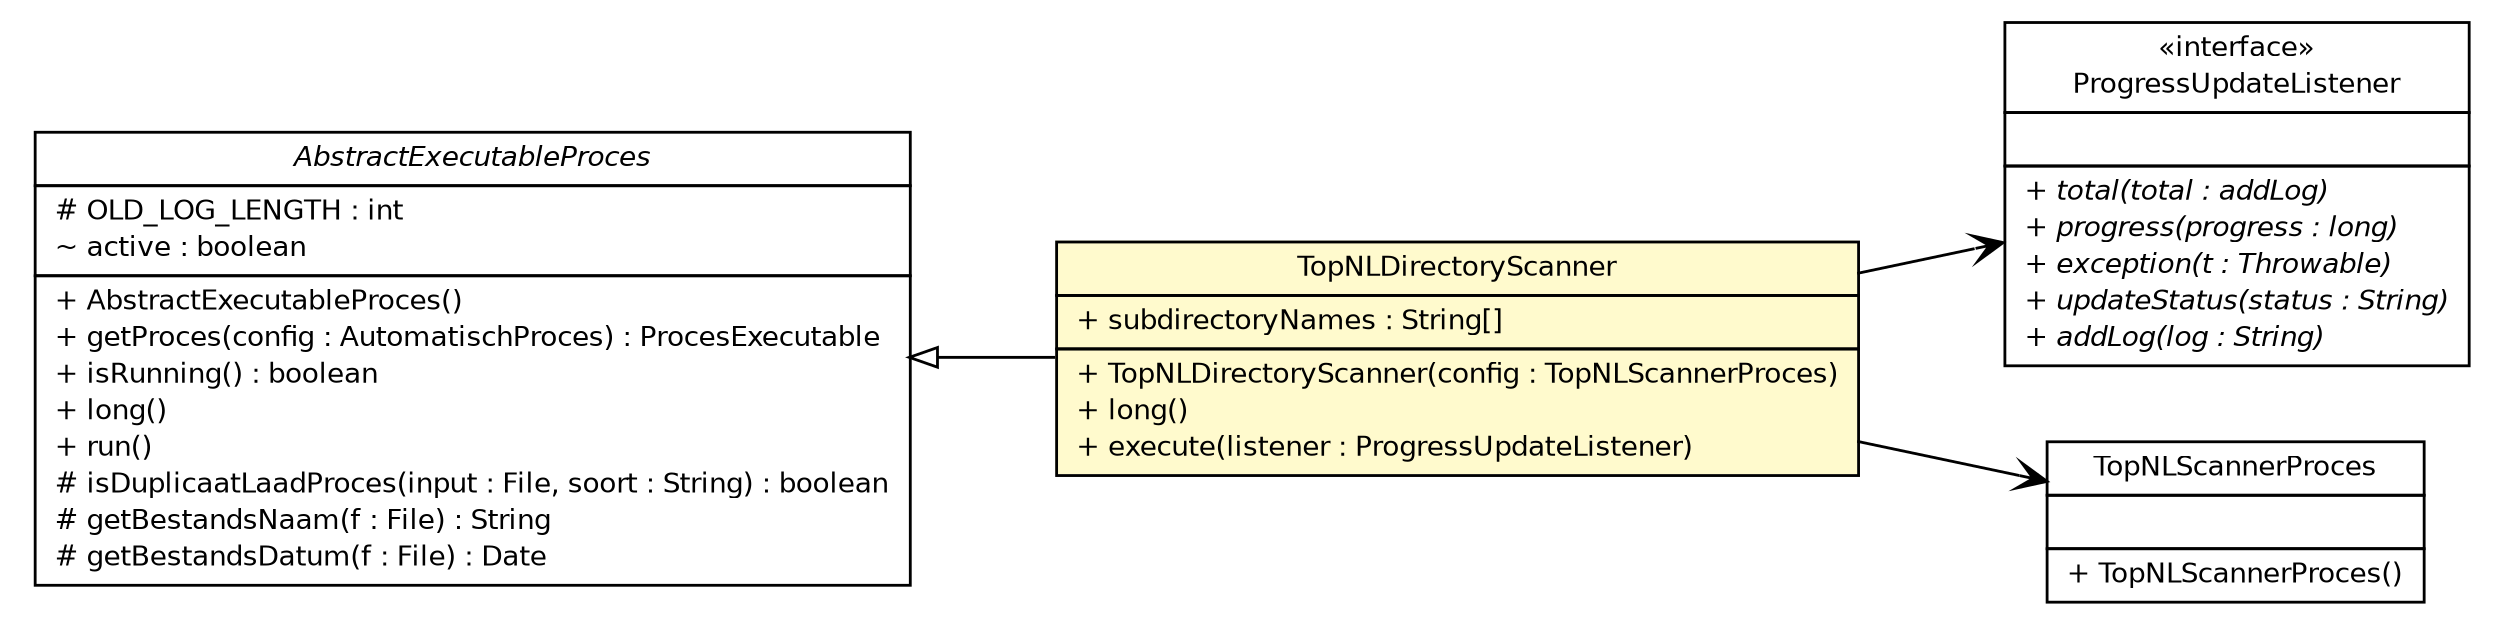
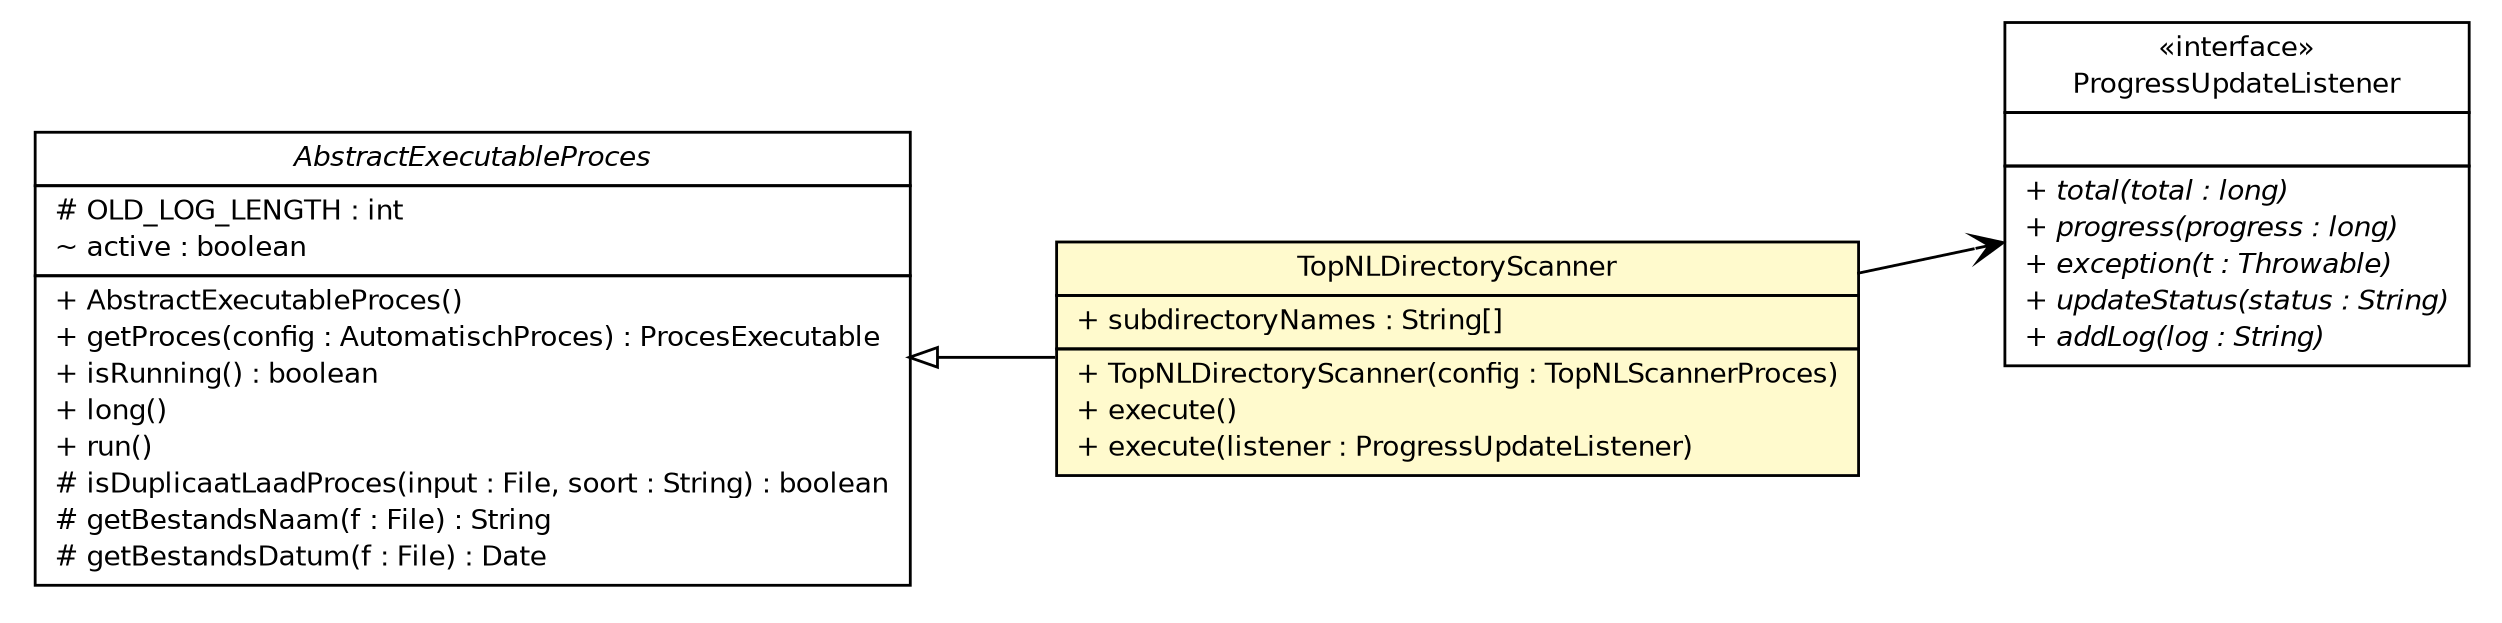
  digraph {
    nodesep=0.25
    rankdir=LR
    ranksep=0.5
    node [fontcolor=black fontname=Helvetica fontsize=10.0 shape=plaintext]
    edge [arrowhead=open color=black fontcolor=black fontname=Helvetica fontsize=10.0 headport=p labelfontname=Helvetica labelfontsize=10 tailport=p]
-   n1 [label=<<table title="nl.b3p.brmo.service.scanner.TopNLDirectoryScanner" border="0" cellborder="1" cellspacing="0" cellpadding="2" port="p" bgcolor="lemonChiffon" href="./TopNLDirectoryScanner.html"> 		<tr><td><table border="0" cellspacing="0" cellpadding="1"> <tr><td align="center" balign="center"> TopNLDirectoryScanner </td></tr> 		</table></td></tr> 		<tr><td><table border="0" cellspacing="0" cellpadding="1"> <tr><td align="left" balign="left"> + subdirectoryNames : String[] </td></tr> 		</table></td></tr> 		<tr><td><table border="0" cellspacing="0" cellpadding="1"> <tr><td align="left" balign="left"> + TopNLDirectoryScanner(config : TopNLScannerProces) </td></tr> <tr><td align="left" balign="left"> + long() </td></tr> <tr><td align="left" balign="left"> + execute(listener : ProgressUpdateListener) </td></tr> 		</table></td></tr> 		</table>>]
-   n2 [label=<<table title="nl.b3p.brmo.service.scanner.ProgressUpdateListener" border="0" cellborder="1" cellspacing="0" cellpadding="2" port="p" href="./ProgressUpdateListener.html"> 		<tr><td><table border="0" cellspacing="0" cellpadding="1"> <tr><td align="center" balign="center"> &#171;interface&#187; </td></tr> <tr><td align="center" balign="center"> ProgressUpdateListener </td></tr> 		</table></td></tr> 		<tr><td><table border="0" cellspacing="0" cellpadding="1"> <tr><td align="left" balign="left">  </td></tr> 		</table></td></tr> 		<tr><td><table border="0" cellspacing="0" cellpadding="1"> <tr><td align="left" balign="left"><font face="Helvetica-Oblique" point-size="10.0"> + total(total : addLog) </font></td></tr> <tr><td align="left" balign="left"><font face="Helvetica-Oblique" point-size="10.0"> + progress(progress : long) </font></td></tr> <tr><td align="left" balign="left"><font face="Helvetica-Oblique" point-size="10.0"> + exception(t : Throwable) </font></td></tr> <tr><td align="left" balign="left"><font face="Helvetica-Oblique" point-size="10.0"> + updateStatus(status : String) </font></td></tr> <tr><td align="left" balign="left"><font face="Helvetica-Oblique" point-size="10.0"> + addLog(log : String) </font></td></tr> 		</table></td></tr> 		</table>>]
-   n3 [label=<<table title="nl.b3p.brmo.persistence.staging.TopNLScannerProces" border="0" cellborder="1" cellspacing="0" cellpadding="2" port="p"> 		<tr><td><table border="0" cellspacing="0" cellpadding="1"> <tr><td align="center" balign="center"> TopNLScannerProces </td></tr> 		</table></td></tr> 		<tr><td><table border="0" cellspacing="0" cellpadding="1"> <tr><td align="left" balign="left">  </td></tr> 		</table></td></tr> 		<tr><td><table border="0" cellspacing="0" cellpadding="1"> <tr><td align="left" balign="left"> + TopNLScannerProces() </td></tr> 		</table></td></tr> 		</table>>]
+   n1 [label=<<table title="nl.b3p.brmo.service.scanner.TopNLDirectoryScanner" border="0" cellborder="1" cellspacing="0" cellpadding="2" port="p" bgcolor="lemonChiffon" href="./TopNLDirectoryScanner.html"> 		<tr><td><table border="0" cellspacing="0" cellpadding="1"> <tr><td align="center" balign="center"> TopNLDirectoryScanner </td></tr> 		</table></td></tr> 		<tr><td><table border="0" cellspacing="0" cellpadding="1"> <tr><td align="left" balign="left"> + subdirectoryNames : String[] </td></tr> 		</table></td></tr> 		<tr><td><table border="0" cellspacing="0" cellpadding="1"> <tr><td align="left" balign="left"> + TopNLDirectoryScanner(config : TopNLScannerProces) </td></tr> <tr><td align="left" balign="left"> + execute() </td></tr> <tr><td align="left" balign="left"> + execute(listener : ProgressUpdateListener) </td></tr> 		</table></td></tr> 		</table>>]
+   n2 [label=<<table title="nl.b3p.brmo.service.scanner.ProgressUpdateListener" border="0" cellborder="1" cellspacing="0" cellpadding="2" port="p" href="./ProgressUpdateListener.html"> 		<tr><td><table border="0" cellspacing="0" cellpadding="1"> <tr><td align="center" balign="center"> &#171;interface&#187; </td></tr> <tr><td align="center" balign="center"> ProgressUpdateListener </td></tr> 		</table></td></tr> 		<tr><td><table border="0" cellspacing="0" cellpadding="1"> <tr><td align="left" balign="left">  </td></tr> 		</table></td></tr> 		<tr><td><table border="0" cellspacing="0" cellpadding="1"> <tr><td align="left" balign="left"><font face="Helvetica-Oblique" point-size="10.0"> + total(total : long) </font></td></tr> <tr><td align="left" balign="left"><font face="Helvetica-Oblique" point-size="10.0"> + progress(progress : long) </font></td></tr> <tr><td align="left" balign="left"><font face="Helvetica-Oblique" point-size="10.0"> + exception(t : Throwable) </font></td></tr> <tr><td align="left" balign="left"><font face="Helvetica-Oblique" point-size="10.0"> + updateStatus(status : String) </font></td></tr> <tr><td align="left" balign="left"><font face="Helvetica-Oblique" point-size="10.0"> + addLog(log : String) </font></td></tr> 		</table></td></tr> 		</table>>]
    n4 [label=<<table title="nl.b3p.brmo.service.scanner.AbstractExecutableProces" border="0" cellborder="1" cellspacing="0" cellpadding="2" port="p" href="./AbstractExecutableProces.html"> 		<tr><td><table border="0" cellspacing="0" cellpadding="1"> <tr><td align="center" balign="center"><font face="Helvetica-Oblique"> AbstractExecutableProces </font></td></tr> 		</table></td></tr> 		<tr><td><table border="0" cellspacing="0" cellpadding="1"> <tr><td align="left" balign="left"> # OLD_LOG_LENGTH : int </td></tr> <tr><td align="left" balign="left"> ~ active : boolean </td></tr> 		</table></td></tr> 		<tr><td><table border="0" cellspacing="0" cellpadding="1"> <tr><td align="left" balign="left"> + AbstractExecutableProces() </td></tr> <tr><td align="left" balign="left"> + getProces(config : AutomatischProces) : ProcesExecutable </td></tr> <tr><td align="left" balign="left"> + isRunning() : boolean </td></tr> <tr><td align="left" balign="left"> + long() </td></tr> <tr><td align="left" balign="left"> + run() </td></tr> <tr><td align="left" balign="left"> # isDuplicaatLaadProces(input : File, soort : String) : boolean </td></tr> <tr><td align="left" balign="left"> # getBestandsNaam(f : File) : String </td></tr> <tr><td align="left" balign="left"> # getBestandsDatum(f : File) : Date </td></tr> 		</table></td></tr> 		</table>>]
    n1 -> n2
-   n1 -> n3
    n4 -> n1 [arrowtail=empty dir=back fontsize=10 arrowhead="" color="" fontcolor=""]
  }
